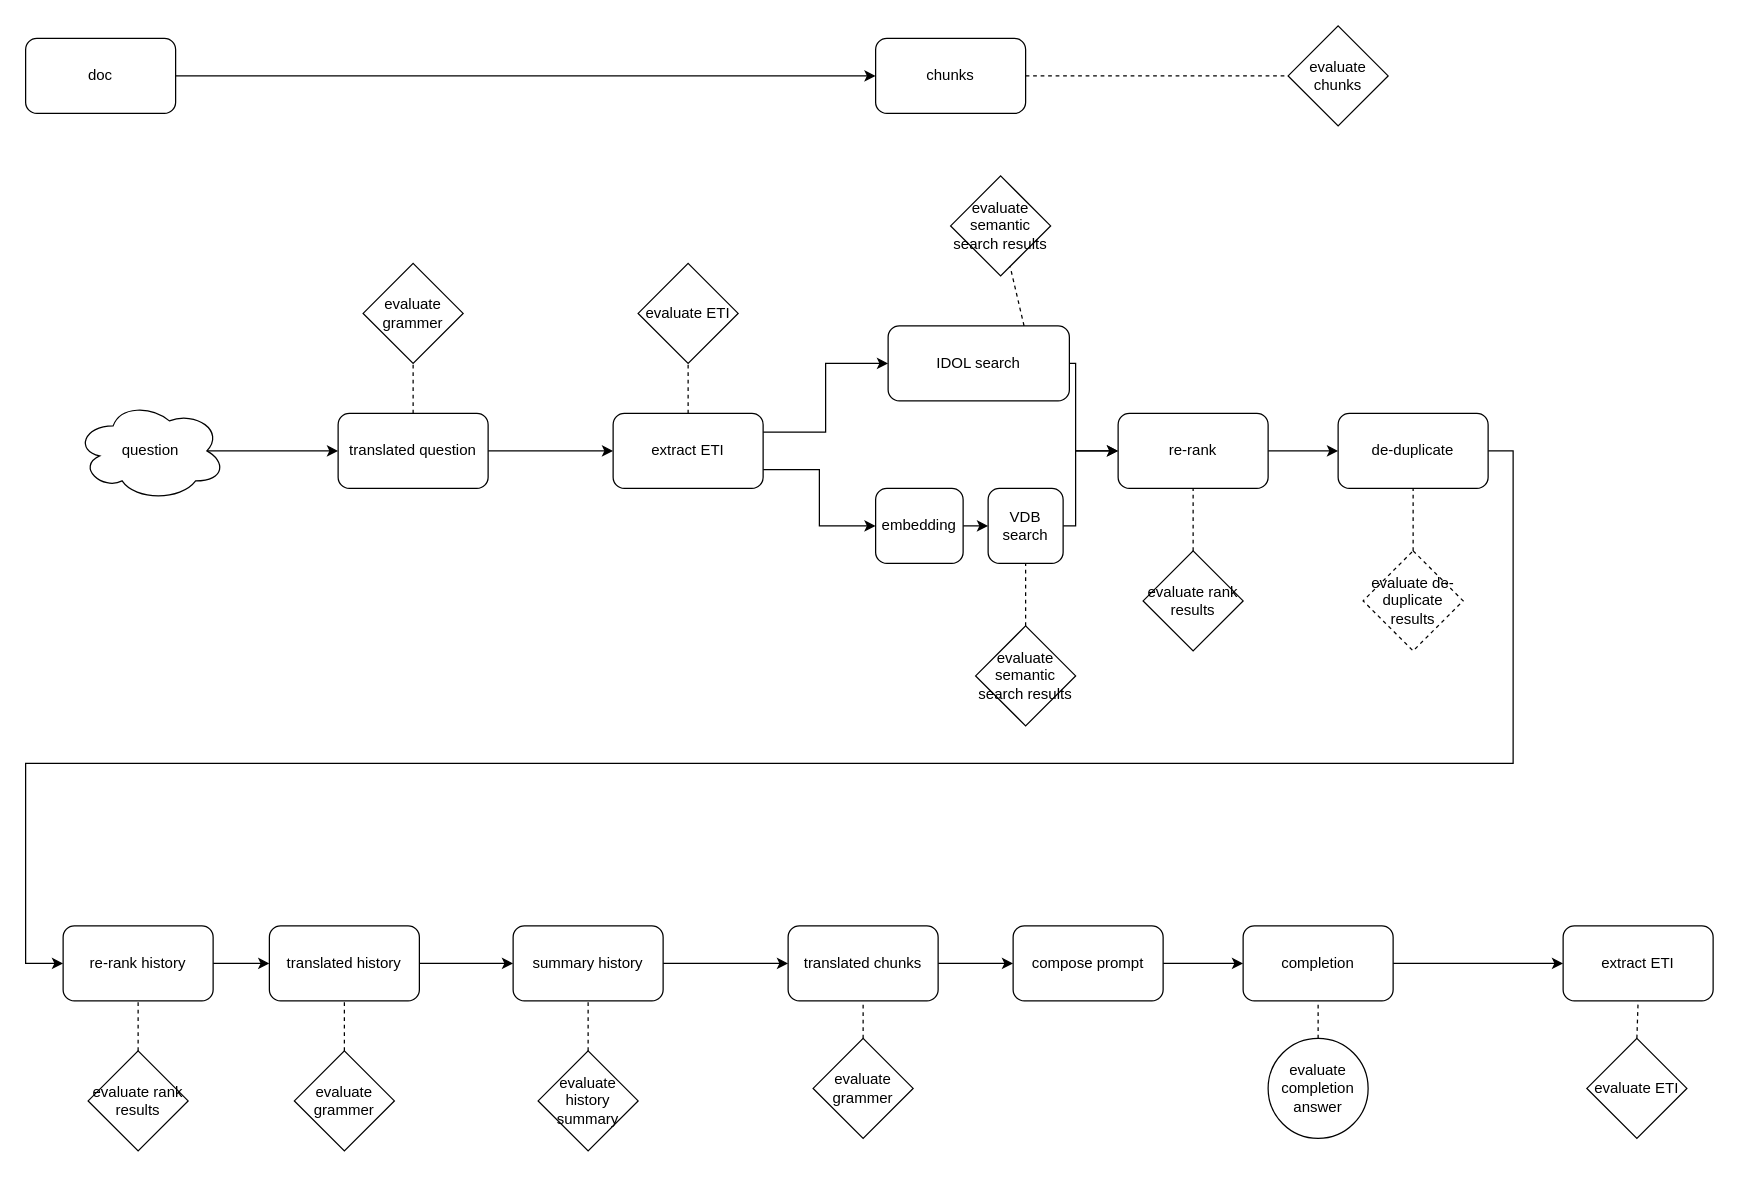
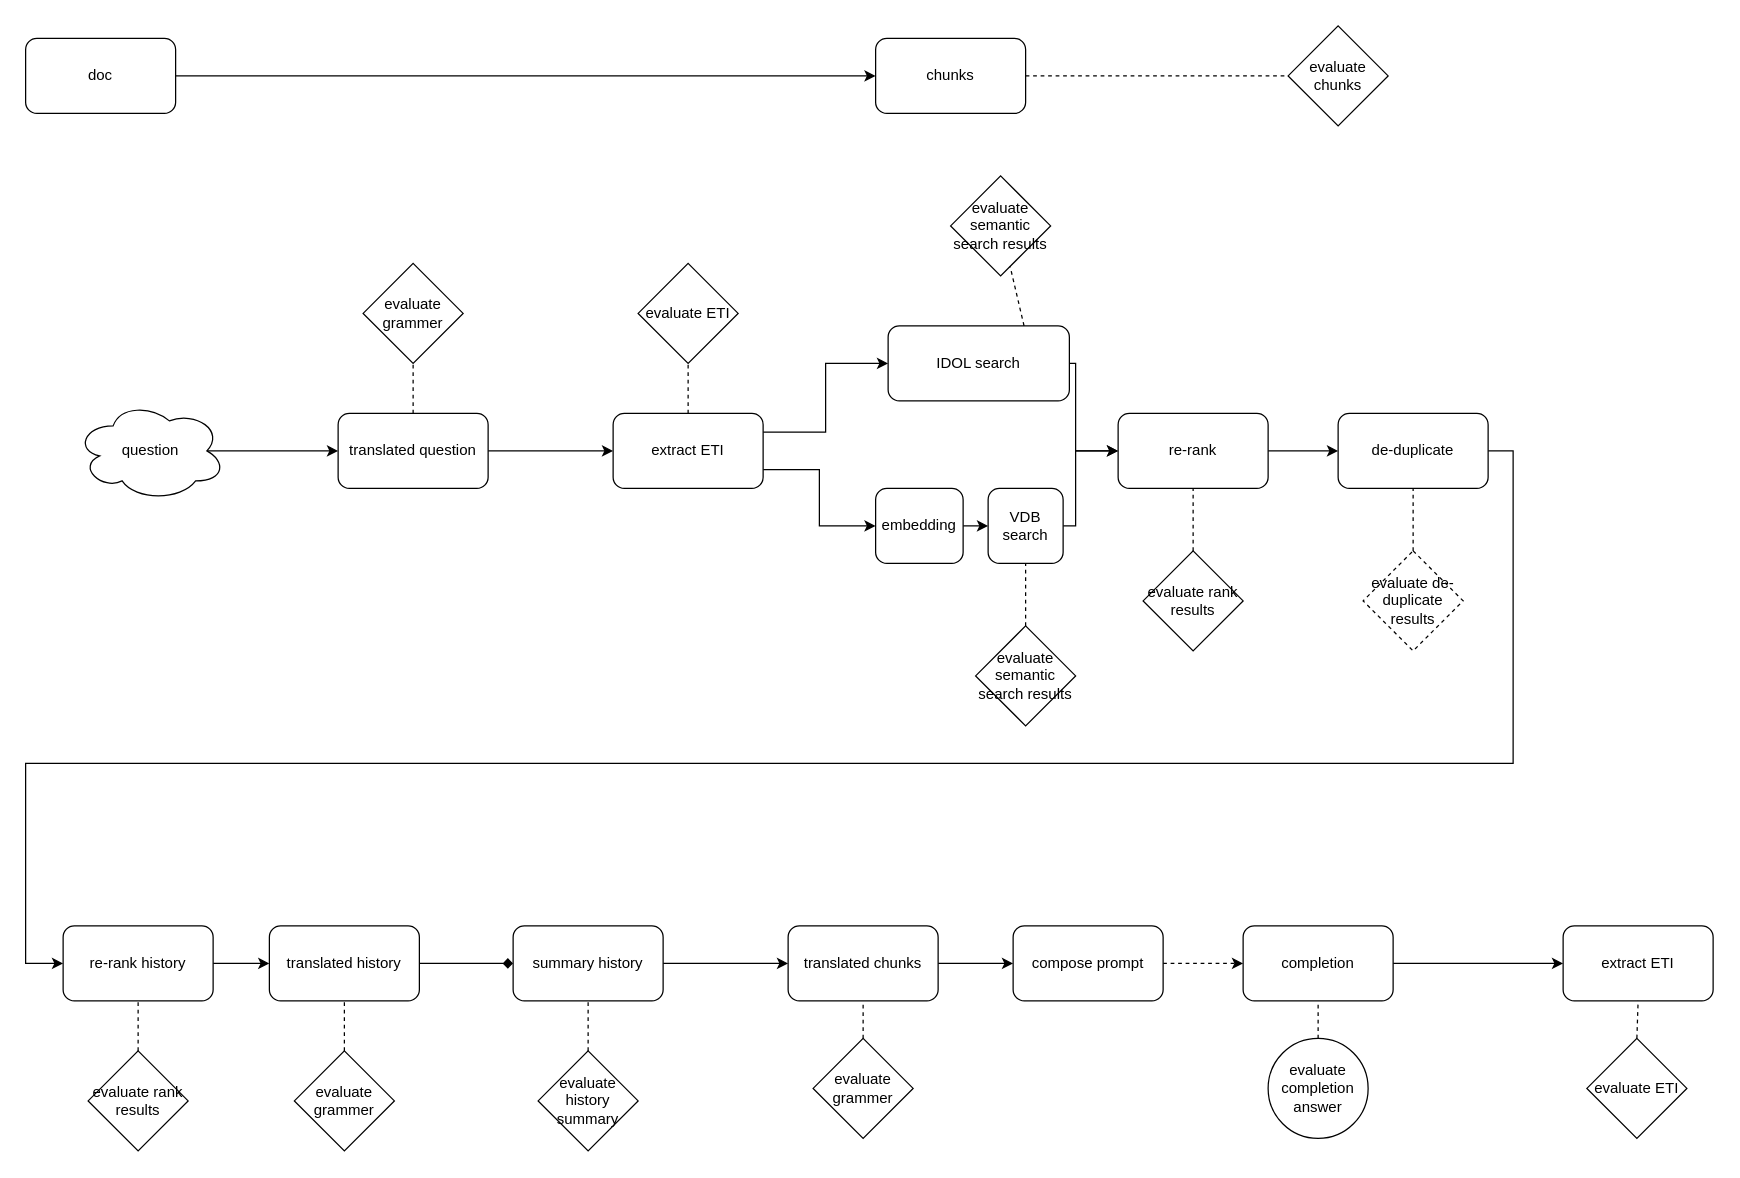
  <mxCell id="0" />
  <mxCell id="1" parent="0" />
  <mxCell id="2" value="doc" style="rounded=1;whiteSpace=wrap;html=1;" vertex="1" parent="1"><mxGeometry x="20" y="30" width="120" height="60" as="geometry" /></mxCell>
  <mxCell id="3" value="chunks" style="rounded=1;whiteSpace=wrap;html=1;" vertex="1" parent="1"><mxGeometry y="30" width="120" height="60" as="geometry" x="700" /></mxCell>
  <mxCell id="4" style="edgeStyle=orthogonalEdgeStyle;rounded=0;orthogonalLoop=1;jettySize=auto;html=1;exitX=1;exitY=0.5;exitDx=0;exitDy=0;entryX=0;entryY=0.5;entryDx=0;entryDy=0;" edge="1" parent="1" source="2" target="3"><mxGeometry relative="1" as="geometry" /></mxCell>
  <mxCell id="5" value="evaluate chunks" style="rhombus;whiteSpace=wrap;html=1;" vertex="1" parent="1"><mxGeometry x="1030" y="20" width="80" height="80" as="geometry" /></mxCell>
  <mxCell id="6" value="" style="endArrow=none;dashed=1;html=1;rounded=0;exitX=1;exitY=0.5;exitDx=0;exitDy=0;entryX=0;entryY=0.5;entryDx=0;entryDy=0;" edge="1" parent="1" source="3" target="5"><mxGeometry width="50" height="50" relative="1" as="geometry"><mxPoint x="920" y="500" as="sourcePoint" /><mxPoint x="970" y="450" as="targetPoint" /></mxGeometry></mxCell>
  <mxCell id="7" style="edgeStyle=orthogonalEdgeStyle;rounded=0;orthogonalLoop=1;jettySize=auto;html=1;exitX=0.875;exitY=0.5;exitDx=0;exitDy=0;exitPerimeter=0;" edge="1" parent="1" source="8" target="10"><mxGeometry relative="1" as="geometry" /></mxCell>
  <mxCell id="8" value="question" style="ellipse;shape=cloud;whiteSpace=wrap;html=1;" vertex="1" parent="1"><mxGeometry x="60" y="320" width="120" height="80" as="geometry" /></mxCell>
  <mxCell id="9" style="edgeStyle=orthogonalEdgeStyle;rounded=0;orthogonalLoop=1;jettySize=auto;html=1;exitX=1;exitY=0.5;exitDx=0;exitDy=0;entryX=0;entryY=0.5;entryDx=0;entryDy=0;" edge="1" parent="1" source="10" target="15"><mxGeometry relative="1" as="geometry" /></mxCell>
  <mxCell id="10" value="translated question" style="rounded=1;whiteSpace=wrap;html=1;" vertex="1" parent="1"><mxGeometry x="270" y="330" width="120" height="60" as="geometry" /></mxCell>
  <mxCell id="11" value="evaluate grammer" style="rhombus;whiteSpace=wrap;html=1;" vertex="1" parent="1"><mxGeometry x="290" y="210" width="80" height="80" as="geometry" /></mxCell>
  <mxCell id="12" value="" style="endArrow=none;dashed=1;html=1;rounded=0;exitX=0.5;exitY=0;exitDx=0;exitDy=0;entryX=0.5;entryY=1;entryDx=0;entryDy=0;" edge="1" parent="1" source="10" target="11"><mxGeometry width="50" height="50" relative="1" as="geometry"><mxPoint x="870" y="250" as="sourcePoint" /><mxPoint x="1030" y="250" as="targetPoint" /></mxGeometry></mxCell>
  <mxCell id="13" style="edgeStyle=orthogonalEdgeStyle;rounded=0;orthogonalLoop=1;jettySize=auto;html=1;exitX=1;exitY=0.25;exitDx=0;exitDy=0;entryX=0;entryY=0.5;entryDx=0;entryDy=0;" edge="1" parent="1" source="15" target="19"><mxGeometry relative="1" as="geometry" /></mxCell>
  <mxCell id="14" style="edgeStyle=orthogonalEdgeStyle;rounded=0;orthogonalLoop=1;jettySize=auto;html=1;exitX=1;exitY=0.75;exitDx=0;exitDy=0;entryX=0;entryY=0.5;entryDx=0;entryDy=0;" edge="1" parent="1" source="15" target="49"><mxGeometry relative="1" as="geometry" /></mxCell>
  <mxCell id="15" value="extract ETI" style="rounded=1;whiteSpace=wrap;html=1;" vertex="1" parent="1"><mxGeometry x="490" y="330" width="120" height="60" as="geometry" /></mxCell>
  <mxCell id="16" value="evaluate ETI" style="rhombus;whiteSpace=wrap;html=1;" vertex="1" parent="1"><mxGeometry x="510" y="210" width="80" height="80" as="geometry" /></mxCell>
  <mxCell id="17" value="" style="endArrow=none;dashed=1;html=1;rounded=0;exitX=0.5;exitY=0;exitDx=0;exitDy=0;entryX=0.5;entryY=1;entryDx=0;entryDy=0;" edge="1" parent="1" source="15" target="16"><mxGeometry width="50" height="50" relative="1" as="geometry"><mxPoint x="340" y="340" as="sourcePoint" /><mxPoint x="340" y="300" as="targetPoint" /></mxGeometry></mxCell>
  <mxCell id="18" style="edgeStyle=orthogonalEdgeStyle;rounded=0;orthogonalLoop=1;jettySize=auto;html=1;exitX=1;exitY=0.5;exitDx=0;exitDy=0;entryX=0;entryY=0.5;entryDx=0;entryDy=0;" edge="1" parent="1" source="19" target="24"><mxGeometry relative="1" as="geometry"><Array as="points"><mxPoint x="860" y="290" /><mxPoint x="860" y="360" /></Array></mxGeometry></mxCell>
  <mxCell id="19" value="IDOL search" style="rounded=1;whiteSpace=wrap;html=1;" vertex="1" parent="1"><mxGeometry x="710" y="260" width="145" height="60" as="geometry" /></mxCell>
  <mxCell id="20" style="edgeStyle=orthogonalEdgeStyle;rounded=0;orthogonalLoop=1;jettySize=auto;html=1;exitX=1;exitY=0.5;exitDx=0;exitDy=0;entryX=0;entryY=0.5;entryDx=0;entryDy=0;" edge="1" parent="1" source="21" target="24"><mxGeometry relative="1" as="geometry"><Array as="points"><mxPoint x="860" y="420" /><mxPoint x="860" y="360" /></Array></mxGeometry></mxCell>
  <mxCell id="21" value="VDB search" style="rounded=1;whiteSpace=wrap;html=1;" vertex="1" parent="1"><mxGeometry x="790" y="390" width="60" height="60" as="geometry" /></mxCell>
  <mxCell id="22" style="edgeStyle=orthogonalEdgeStyle;rounded=0;orthogonalLoop=1;jettySize=auto;html=1;exitX=1;exitY=0.5;exitDx=0;exitDy=0;entryX=0;entryY=0.5;entryDx=0;entryDy=0;" edge="1" parent="1" source="58" target="55"><mxGeometry relative="1" as="geometry"><Array as="points"><mxPoint x="1210" y="360" /><mxPoint x="1210" y="610" /><mxPoint x="20" y="610" /><mxPoint x="20" y="770" /></Array></mxGeometry></mxCell>
  <mxCell id="23" style="edgeStyle=orthogonalEdgeStyle;rounded=0;orthogonalLoop=1;jettySize=auto;html=1;exitX=1;exitY=0.5;exitDx=0;exitDy=0;" edge="1" parent="1" source="24" target="58"><mxGeometry relative="1" as="geometry" /></mxCell>
  <mxCell id="24" value="re-rank" style="rounded=1;whiteSpace=wrap;html=1;" vertex="1" parent="1"><mxGeometry x="894" y="330" width="120" height="60" as="geometry" /></mxCell>
  <mxCell id="25" value="evaluate rank results" style="rhombus;whiteSpace=wrap;html=1;" vertex="1" parent="1"><mxGeometry x="914" y="440" width="80" height="80" as="geometry" /></mxCell>
  <mxCell id="26" value="" style="endArrow=none;dashed=1;html=1;rounded=0;exitX=0.5;exitY=0;exitDx=0;exitDy=0;entryX=0.5;entryY=1;entryDx=0;entryDy=0;" edge="1" parent="1" source="25" target="24"><mxGeometry width="50" height="50" relative="1" as="geometry"><mxPoint x="560" y="340" as="sourcePoint" /><mxPoint x="560" y="300" as="targetPoint" /></mxGeometry></mxCell>
  <mxCell id="27" style="edgeStyle=orthogonalEdgeStyle;rounded=0;orthogonalLoop=1;jettySize=auto;html=1;exitX=1;exitY=0.5;exitDx=0;exitDy=0;entryX=0;entryY=0.5;entryDx=0;entryDy=0;" edge="1" parent="1" source="28" target="42"><mxGeometry relative="1" as="geometry" /></mxCell>
  <mxCell id="28" value="summary history" style="rounded=1;whiteSpace=wrap;html=1;" vertex="1" parent="1"><mxGeometry x="410" y="740" width="120" height="60" as="geometry" /></mxCell>
  <mxCell id="29" value="evaluate history summary" style="rhombus;whiteSpace=wrap;html=1;" vertex="1" parent="1"><mxGeometry x="430" y="840" width="80" height="80" as="geometry" /></mxCell>
  <mxCell id="30" value="" style="endArrow=none;dashed=1;html=1;rounded=0;exitX=0.5;exitY=0;exitDx=0;exitDy=0;entryX=0.5;entryY=1;entryDx=0;entryDy=0;" edge="1" parent="1" source="29" target="28"><mxGeometry width="50" height="50" relative="1" as="geometry"><mxPoint x="274" y="860" as="sourcePoint" /><mxPoint x="274" y="810" as="targetPoint" /></mxGeometry></mxCell>
- <mxCell id="31" style="edgeStyle=orthogonalEdgeStyle;rounded=0;orthogonalLoop=1;jettySize=auto;html=1;exitX=1;exitY=0.5;exitDx=0;exitDy=0;entryX=0;entryY=0.5;entryDx=0;entryDy=0;" edge="1" parent="1" source="32" target="34"><mxGeometry relative="1" as="geometry" /></mxCell>
+ <mxCell id="31" style="edgeStyle=orthogonalEdgeStyle;rounded=0;orthogonalLoop=1;jettySize=auto;html=1;exitX=1;exitY=0.5;exitDx=0;exitDy=0;entryX=0;entryY=0.5;entryDx=0;entryDy=0;dashed=1;" edge="1" parent="1" source="32" target="34"><mxGeometry relative="1" as="geometry" /></mxCell>
  <mxCell id="32" value="compose prompt" style="rounded=1;whiteSpace=wrap;html=1;" vertex="1" parent="1"><mxGeometry x="810" y="740" width="120" height="60" as="geometry" /></mxCell>
  <mxCell id="33" style="edgeStyle=orthogonalEdgeStyle;rounded=0;orthogonalLoop=1;jettySize=auto;html=1;exitX=1;exitY=0.5;exitDx=0;exitDy=0;entryX=0;entryY=0.5;entryDx=0;entryDy=0;" edge="1" parent="1" source="34" target="45"><mxGeometry relative="1" as="geometry" /></mxCell>
  <mxCell id="34" value="completion" style="rounded=1;whiteSpace=wrap;html=1;" vertex="1" parent="1"><mxGeometry x="994" y="740" width="120" height="60" as="geometry" /></mxCell>
  <mxCell id="35" value="evaluate completion answer" style="ellipse;whiteSpace=wrap;html=1;" vertex="1" parent="1"><mxGeometry x="1014" y="830" width="80" height="80" as="geometry" /></mxCell>
  <mxCell id="36" value="" style="endArrow=none;dashed=1;html=1;rounded=0;exitX=0.5;exitY=0;exitDx=0;exitDy=0;entryX=0.5;entryY=1;entryDx=0;entryDy=0;" edge="1" parent="1" source="35" target="34"><mxGeometry width="50" height="50" relative="1" as="geometry"><mxPoint x="740" y="850" as="sourcePoint" /><mxPoint x="740" y="810" as="targetPoint" /></mxGeometry></mxCell>
- <mxCell id="37" style="edgeStyle=orthogonalEdgeStyle;rounded=0;orthogonalLoop=1;jettySize=auto;html=1;exitX=1;exitY=0.5;exitDx=0;exitDy=0;entryX=0;entryY=0.5;entryDx=0;entryDy=0;" edge="1" parent="1" source="38" target="28"><mxGeometry relative="1" as="geometry" /></mxCell>
+ <mxCell id="37" style="edgeStyle=orthogonalEdgeStyle;rounded=0;orthogonalLoop=1;jettySize=auto;html=1;exitX=1;exitY=0.5;exitDx=0;exitDy=0;entryX=0;entryY=0.5;entryDx=0;entryDy=0;endArrow=diamond;" edge="1" parent="1" source="38" target="28"><mxGeometry relative="1" as="geometry" /></mxCell>
  <mxCell id="38" value="translated history" style="rounded=1;whiteSpace=wrap;html=1;" vertex="1" parent="1"><mxGeometry x="215" y="740" width="120" height="60" as="geometry" /></mxCell>
  <mxCell id="39" value="evaluate grammer" style="rhombus;whiteSpace=wrap;html=1;" vertex="1" parent="1"><mxGeometry x="235" y="840" width="80" height="80" as="geometry" /></mxCell>
  <mxCell id="40" value="" style="endArrow=none;dashed=1;html=1;rounded=0;exitX=0.5;exitY=0;exitDx=0;exitDy=0;entryX=0.5;entryY=1;entryDx=0;entryDy=0;" edge="1" parent="1" source="39" target="38"><mxGeometry width="50" height="50" relative="1" as="geometry"><mxPoint x="480" y="480" as="sourcePoint" /><mxPoint x="480" y="440" as="targetPoint" /></mxGeometry></mxCell>
  <mxCell id="41" style="edgeStyle=orthogonalEdgeStyle;rounded=0;orthogonalLoop=1;jettySize=auto;html=1;exitX=1;exitY=0.5;exitDx=0;exitDy=0;entryX=0;entryY=0.5;entryDx=0;entryDy=0;" edge="1" parent="1" source="42" target="32"><mxGeometry relative="1" as="geometry" /></mxCell>
  <mxCell id="42" value="translated chunks" style="rounded=1;whiteSpace=wrap;html=1;" vertex="1" parent="1"><mxGeometry x="630" y="740" width="120" height="60" as="geometry" /></mxCell>
  <mxCell id="43" value="evaluate grammer" style="rhombus;whiteSpace=wrap;html=1;" vertex="1" parent="1"><mxGeometry x="650" y="830" width="80" height="80" as="geometry" /></mxCell>
  <mxCell id="44" value="" style="endArrow=none;dashed=1;html=1;rounded=0;exitX=0.5;exitY=0;exitDx=0;exitDy=0;entryX=0.5;entryY=1;entryDx=0;entryDy=0;" edge="1" parent="1" source="43" target="42"><mxGeometry width="50" height="50" relative="1" as="geometry"><mxPoint x="480" y="850" as="sourcePoint" /><mxPoint x="480" y="810" as="targetPoint" /></mxGeometry></mxCell>
  <mxCell id="45" value="extract ETI" style="rounded=1;whiteSpace=wrap;html=1;" vertex="1" parent="1"><mxGeometry x="1250" y="740" width="120" height="60" as="geometry" /></mxCell>
  <mxCell id="46" value="evaluate ETI" style="rhombus;whiteSpace=wrap;html=1;" vertex="1" parent="1"><mxGeometry x="1269" y="830" width="80" height="80" as="geometry" /></mxCell>
  <mxCell id="47" value="" style="endArrow=none;dashed=1;html=1;rounded=0;exitX=0.5;exitY=0;exitDx=0;exitDy=0;entryX=0.5;entryY=1;entryDx=0;entryDy=0;" edge="1" parent="1" source="46" target="45"><mxGeometry width="50" height="50" relative="1" as="geometry"><mxPoint x="1750" y="240" as="sourcePoint" /><mxPoint x="1750" y="200" as="targetPoint" /></mxGeometry></mxCell>
  <mxCell id="48" style="edgeStyle=orthogonalEdgeStyle;rounded=0;orthogonalLoop=1;jettySize=auto;html=1;exitX=1;exitY=0.5;exitDx=0;exitDy=0;entryX=0;entryY=0.5;entryDx=0;entryDy=0;" edge="1" parent="1" source="49" target="21"><mxGeometry relative="1" as="geometry" /></mxCell>
  <mxCell id="49" value="embedding" style="rounded=1;whiteSpace=wrap;html=1;" vertex="1" parent="1"><mxGeometry y="390" width="70" height="60" as="geometry" x="700" /></mxCell>
  <mxCell id="50" value="evaluate&lt;div&gt;semantic search results&lt;/div&gt;" style="rhombus;whiteSpace=wrap;html=1;" vertex="1" parent="1"><mxGeometry x="780" y="500" width="80" height="80" as="geometry" /></mxCell>
  <mxCell id="51" value="" style="endArrow=none;dashed=1;html=1;rounded=0;exitX=0.5;exitY=0;exitDx=0;exitDy=0;entryX=0.5;entryY=1;entryDx=0;entryDy=0;" edge="1" parent="1" source="50" target="21"><mxGeometry width="50" height="50" relative="1" as="geometry"><mxPoint x="964" y="450" as="sourcePoint" /><mxPoint x="964" y="400" as="targetPoint" /></mxGeometry></mxCell>
  <mxCell id="52" value="evaluate&lt;div&gt;semantic search results&lt;/div&gt;" style="rhombus;whiteSpace=wrap;html=1;" vertex="1" parent="1"><mxGeometry x="760" y="140" width="80" height="80" as="geometry" /></mxCell>
  <mxCell id="53" value="" style="endArrow=none;dashed=1;html=1;rounded=0;exitX=0.75;exitY=0;exitDx=0;exitDy=0;" edge="1" parent="1" source="19" target="52"><mxGeometry width="50" height="50" relative="1" as="geometry"><mxPoint x="830" y="510" as="sourcePoint" /><mxPoint x="830" y="460" as="targetPoint" /></mxGeometry></mxCell>
  <mxCell id="54" style="edgeStyle=orthogonalEdgeStyle;rounded=0;orthogonalLoop=1;jettySize=auto;html=1;exitX=1;exitY=0.5;exitDx=0;exitDy=0;entryX=0;entryY=0.5;entryDx=0;entryDy=0;" edge="1" parent="1" source="55" target="38"><mxGeometry relative="1" as="geometry" /></mxCell>
  <mxCell id="55" value="re-rank history" style="rounded=1;whiteSpace=wrap;html=1;" vertex="1" parent="1"><mxGeometry x="50" y="740" width="120" height="60" as="geometry" /></mxCell>
  <mxCell id="56" value="evaluate rank results" style="rhombus;whiteSpace=wrap;html=1;" vertex="1" parent="1"><mxGeometry x="70" y="840" width="80" height="80" as="geometry" /></mxCell>
  <mxCell id="57" value="" style="endArrow=none;dashed=1;html=1;rounded=0;entryX=0.5;entryY=1;entryDx=0;entryDy=0;exitX=0.5;exitY=0;exitDx=0;exitDy=0;" edge="1" parent="1" source="56" target="55"><mxGeometry width="50" height="50" relative="1" as="geometry"><mxPoint x="110" y="830" as="sourcePoint" /><mxPoint x="970" y="460" as="targetPoint" /></mxGeometry></mxCell>
  <mxCell id="58" value="de-duplicate" style="rounded=1;whiteSpace=wrap;html=1;" vertex="1" parent="1"><mxGeometry x="1070" y="330" width="120" height="60" as="geometry" /></mxCell>
  <mxCell id="59" value="evaluate de-duplicate results" style="rhombus;whiteSpace=wrap;html=1;dashed=1;" vertex="1" parent="1"><mxGeometry x="1090" y="440" width="80" height="80" as="geometry" /></mxCell>
  <mxCell id="60" value="" style="endArrow=none;dashed=1;html=1;rounded=0;exitX=0.5;exitY=0;exitDx=0;exitDy=0;entryX=0.5;entryY=1;entryDx=0;entryDy=0;" edge="1" parent="1" source="59" target="58"><mxGeometry width="50" height="50" relative="1" as="geometry"><mxPoint x="964" y="450" as="sourcePoint" /><mxPoint x="964" y="400" as="targetPoint" /></mxGeometry></mxCell>
